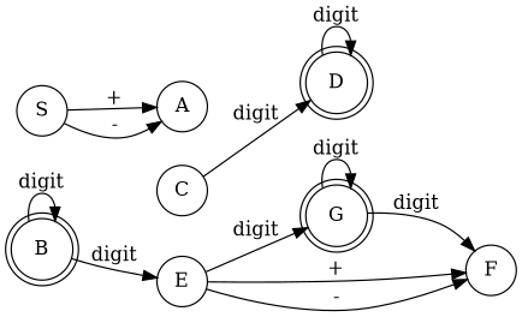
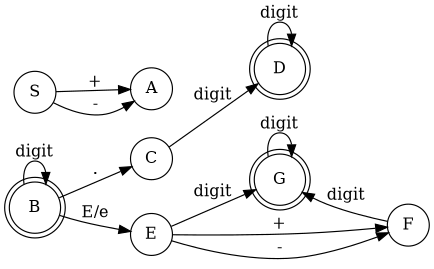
  digraph {
    rankdir=LR
    node [shape=circle]
    B [shape=doublecircle]
    C
    E
    D [shape=doublecircle]
    G [shape=doublecircle]
    F
    S
    A
    B -> B [label=digit]
-   B -> E [label=digit]
+   B -> C [label="."]
+   B -> E [label="E/e"]
    C -> D [label=digit]
    E -> G [label=digit]
    E -> F [label="+"]
    E -> F [label="-"]
    D -> D [label=digit]
    G -> G [label=digit]
-   G -> F [label=digit]
+   F -> G [label=digit]
    S -> A [label="+"]
    S -> A [label="-"]
  }
